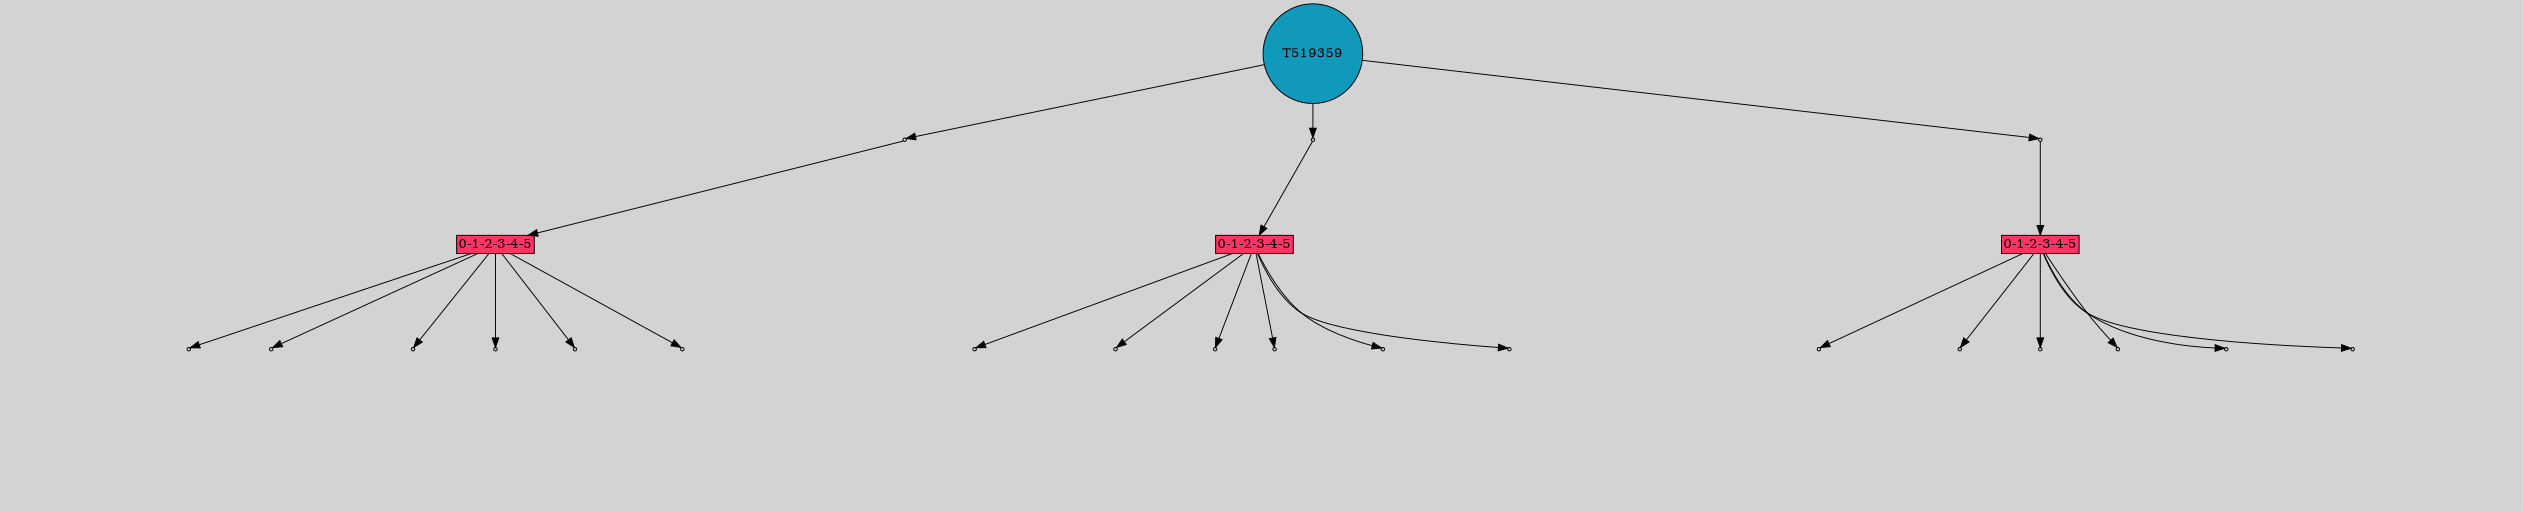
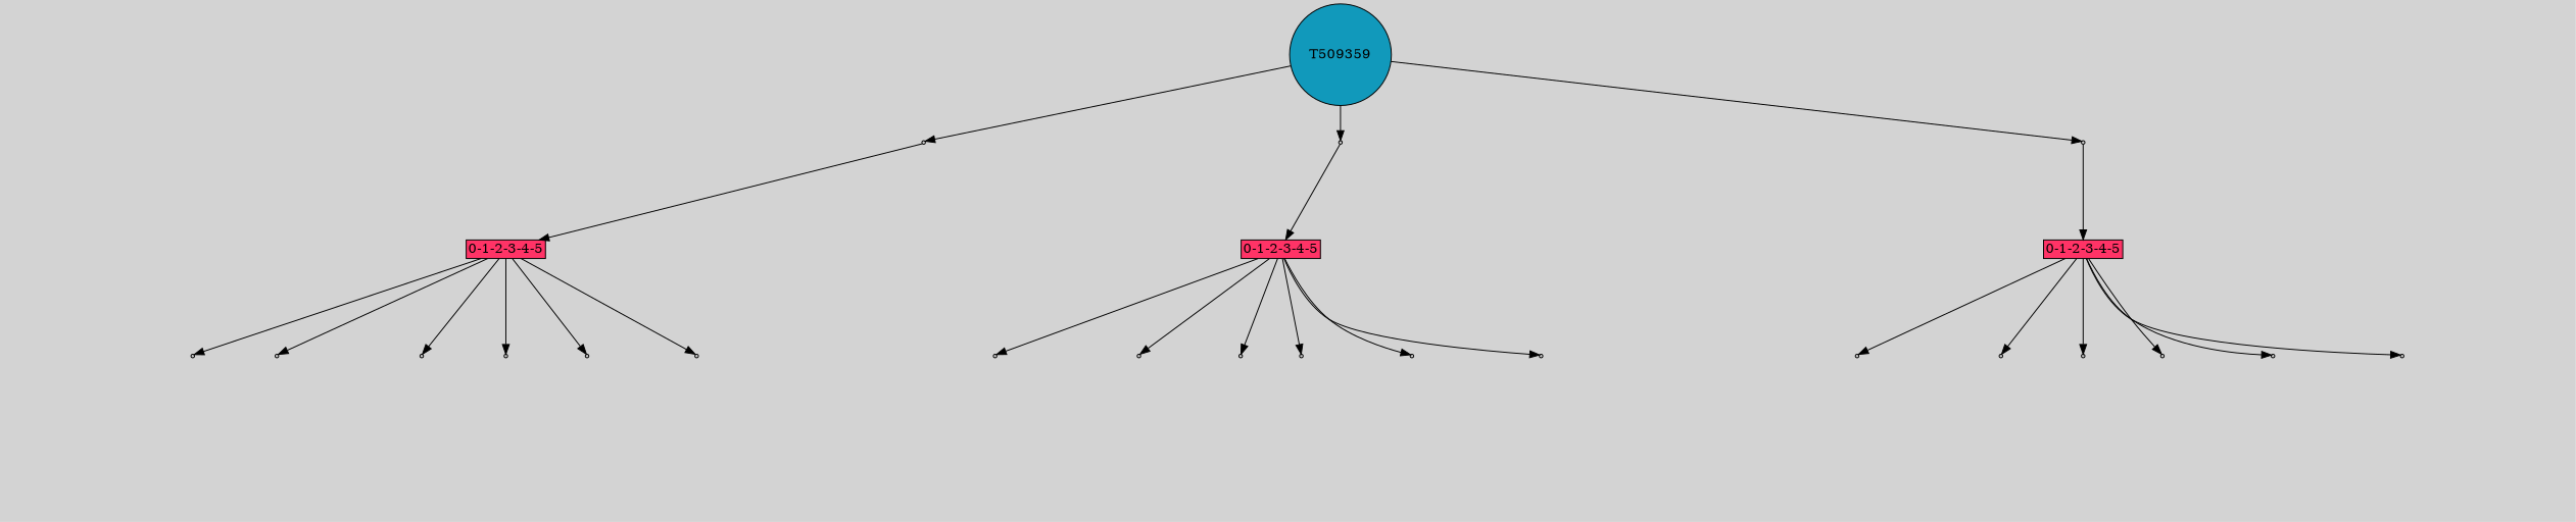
  digraph {
    bgcolor=lightgray
    node [shape=box style=filled]
-   T509359 [fillcolor="#1199bb" label=T519359 shape=circle]
+   T509359 [fillcolor="#1199bb" shape=circle]
    n2 [fillcolor="#cccccc" label=0 shape=point]
    n3 [fillcolor="#cccccc" label=0 shape=point]
    n4 [fillcolor="#cccccc" label=0 shape=point]
    n5 [fillcolor="#ff3366" height=0 label="0-1-2-3-4-5" margin=0.03 width=0]
    n6 [fillcolor="#cccccc" label=1 shape=point]
    n7 [fillcolor="#cccccc" label=1 shape=point]
    n8 [fillcolor="#cccccc" label=1 shape=point]
    n9 [fillcolor="#cccccc" label=1 shape=point]
    n10 [fillcolor="#cccccc" label=1 shape=point]
    n11 [fillcolor="#cccccc" label=1 shape=point]
    n12 [fillcolor="#ff3366" height=0 label="0-1-2-3-4-5" margin=0.03 width=0]
    n13 [fillcolor="#cccccc" label=1 shape=point]
    n14 [fillcolor="#cccccc" label=1 shape=point]
    n15 [fillcolor="#cccccc" label=1 shape=point]
    n16 [fillcolor="#cccccc" label=1 shape=point]
    n17 [fillcolor="#cccccc" label=1 shape=point]
    n18 [fillcolor="#cccccc" label=1 shape=point]
    n19 [fillcolor="#ff3366" height=0 label="0-1-2-3-4-5" margin=0.03 width=0]
    n20 [fillcolor="#cccccc" label=1 shape=point]
    n21 [fillcolor="#cccccc" label=1 shape=point]
    n22 [fillcolor="#cccccc" label=1 shape=point]
    n23 [fillcolor="#cccccc" label=1 shape=point]
    n24 [fillcolor="#cccccc" label=1 shape=point]
    n25 [fillcolor="#cccccc" label=1 shape=point]
    n26 [label="5|1&1|12#0|1&#92;n15|2&1|12#0|7&#92;n1|0&0|9#0|2&#92;n5|0&0|8#1|8&#92;n1|7&0|16#0|0&#92;n15|3&1|5#0|1&#92;n3|6&0|15#0|11&#92;n5|7&0|14#0|4&#92;n5|0&0|7#0|15&#92;n" style=invis]
    n27 [label="5|1&1|12#0|1&#92;n15|2&1|12#0|7&#92;n1|0&0|9#0|2&#92;n5|0&0|8#1|8&#92;n1|7&0|16#0|0&#92;n15|3&1|5#0|1&#92;n3|6&0|15#0|11&#92;n5|7&0|14#0|4&#92;n5|0&0|7#0|15&#92;n" style=invis]
    n28 [label="5|1&1|12#0|1&#92;n15|2&1|12#0|7&#92;n1|0&0|9#0|2&#92;n5|0&0|8#1|8&#92;n1|7&0|16#0|0&#92;n15|3&1|5#0|1&#92;n3|6&0|15#0|11&#92;n5|7&0|14#0|4&#92;n5|0&0|7#0|15&#92;n" style=invis]
    n29 [label="19|0&1|14#0|14&#92;n" style=invis]
    n30 [label="12|0&1|3#1|10&#92;n" style=invis]
    n31 [label="12|0&1|3#1|10&#92;n11|0&1|4#0|16&#92;n" style=invis]
    n32 [label="0|2&1|10#1|7&#92;n15|0&0|10#0|14&#92;n" style=invis]
    n33 [label="15|0&1|8#1|3&#92;n" style=invis]
    n34 [label="9|0&1|12#0|3&#92;n16|0&0|16#1|8&#92;n3|0&0|0#0|0&#92;n7|1&0|8#1|2&#92;n4|5&0|9#1|6&#92;n11|0&1|8#0|13&#92;n" style=invis]
    n35 [label="19|0&1|14#1|14&#92;n" style=invis]
    n36 [label="12|0&1|3#1|10&#92;n" style=invis]
    n37 [label="12|0&1|3#1|10&#92;n11|0&1|4#0|16&#92;n" style=invis]
    n38 [label="15|0&1|8#1|3&#92;n" style=invis]
    n39 [label="0|2&1|10#1|7&#92;n15|0&0|10#0|14&#92;n" style=invis]
    n40 [label="4|4&1|0#1|12&#92;n10|2&1|1#0|12&#92;n9|3&0|10#1|0&#92;n7|2&0|3#1|2&#92;n17|0&0|10#0|0&#92;n1|3&0|2#0|16&#92;n15|5&0|11#0|6&#92;n11|0&1|8#0|13&#92;n" style=invis]
    n41 [label="19|0&1|14#1|14&#92;n" style=invis]
    n42 [label="12|0&1|3#1|10&#92;n" style=invis]
    n43 [label="12|0&1|3#1|10&#92;n11|0&1|4#0|16&#92;n" style=invis]
    n44 [label="15|0&1|8#1|3&#92;n" style=invis]
    n45 [label="0|2&1|10#1|7&#92;n15|0&0|10#0|14&#92;n" style=invis]
    n46 [label="4|4&1|0#1|12&#92;n10|2&1|1#0|12&#92;n9|3&0|10#1|0&#92;n7|2&0|3#1|2&#92;n17|0&0|10#0|0&#92;n1|3&0|2#0|16&#92;n15|5&0|11#0|6&#92;n11|0&1|8#0|13&#92;n" style=invis]
    T509359 -> n2
    T509359 -> n3
    T509359 -> n4
    n2 -> n5
    n2 -> n26 [style=invis]
    n3 -> n12
    n3 -> n27 [style=invis]
    n4 -> n19
    n4 -> n28 [style=invis]
    n5 -> n6
    n5 -> n7
    n5 -> n8
    n5 -> n9
    n5 -> n10
    n5 -> n11
    n6 -> n29 [style=invis]
    n7 -> n30 [style=invis]
    n8 -> n31 [style=invis]
    n9 -> n32 [style=invis]
    n10 -> n33 [style=invis]
    n11 -> n34 [style=invis]
    n12 -> n13
    n12 -> n14
    n12 -> n15
    n12 -> n16
    n12 -> n17
    n12 -> n18
    n13 -> n35 [style=invis]
    n14 -> n36 [style=invis]
    n15 -> n37 [style=invis]
    n16 -> n38 [style=invis]
    n17 -> n39 [style=invis]
    n18 -> n40 [style=invis]
    n19 -> n20
    n19 -> n21
    n19 -> n22
    n19 -> n23
    n19 -> n24
    n19 -> n25
    n20 -> n41 [style=invis]
    n21 -> n42 [style=invis]
    n22 -> n43 [style=invis]
    n23 -> n44 [style=invis]
    n24 -> n45 [style=invis]
    n25 -> n46 [style=invis]
  }
